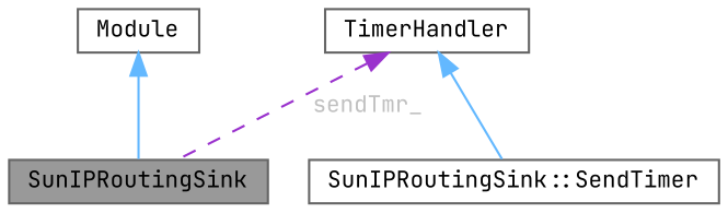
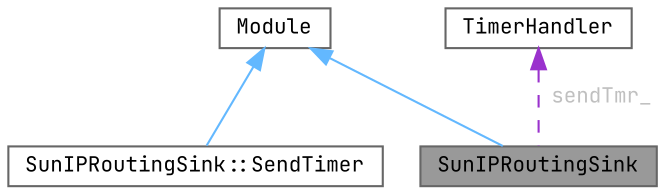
  digraph {
    fontname="JetBrains Mono"
    node [color=gray40 fillcolor=white fontname="JetBrains Mono" fontsize=10 shape=box style=filled]
    edge [color=steelblue1 dir=back fontname="JetBrains Mono" fontsize=10 labelfontname=Helvetica labelfontsize=10 style=solid]
    n1 [fillcolor=grey60 fontcolor=black height=0.2 label=SunIPRoutingSink width=0.4]
    n2 [height=0.2 label=Module width=0.4]
    n3 [height=0.2 label="SunIPRoutingSink::SendTimer" width=0.4]
    n4 [height=0.2 label=TimerHandler width=0.4]
    n2 -> n1
    n4 -> n1 [color=darkorchid3 fontcolor=grey label=" sendTmr_" style=dashed]
-   n4 -> n3
+   n2 -> n3
  }
